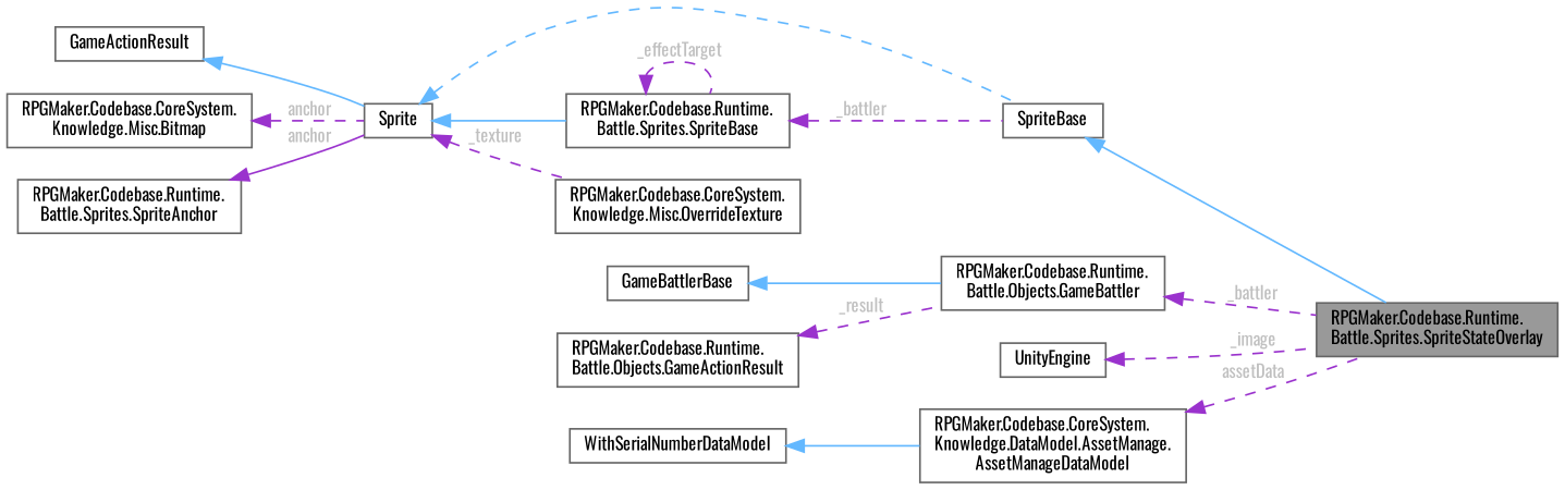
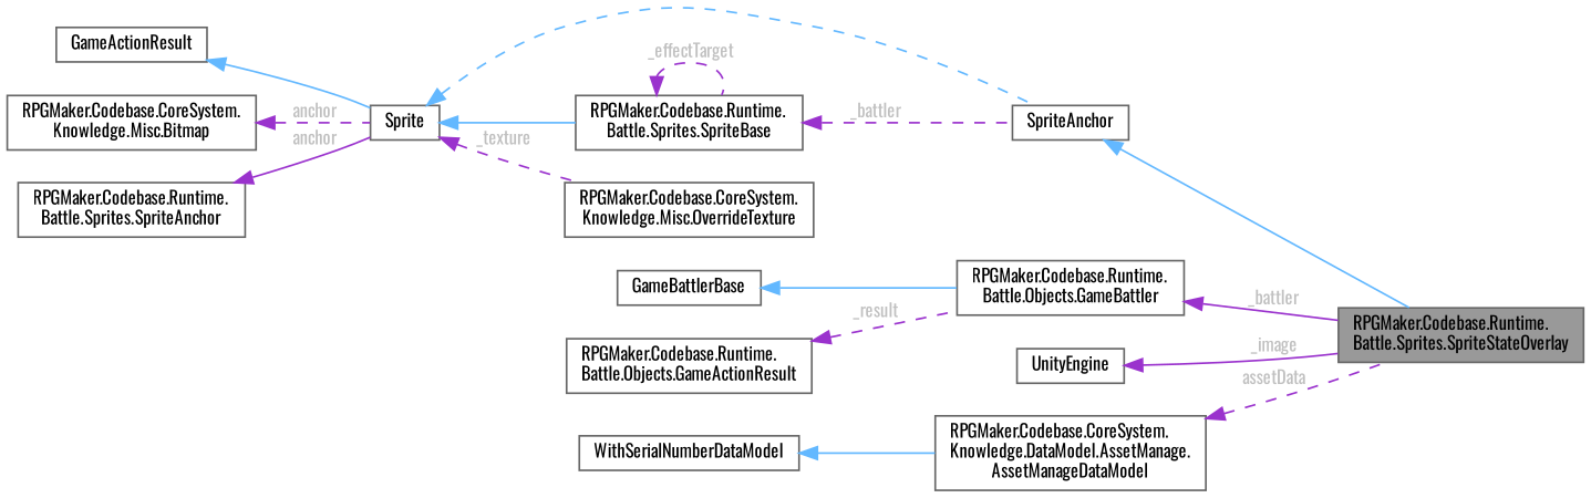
  digraph {
    fontname=Oswald
    rankdir=LR
    node [color=gray40 fillcolor=white fontname=Oswald fontsize=10 shape=box style=filled]
    edge [color=darkorchid3 dir=back fontname=Oswald fontsize=10 labelfontname=Helvetica labelfontsize=10 style=dashed fontcolor=grey]
    n1 [fillcolor=grey60 fontcolor=black height=0.2 label="RPGMaker.Codebase.Runtime.\lBattle.Sprites.SpriteStateOverlay" width=0.4]
-   n2 [height=0.2 label=SpriteBase width=0.4]
+   n2 [height=0.2 label=SpriteAnchor width=0.4]
    n3 [height=0.2 label=Sprite width=0.4]
    n4 [height=0.2 label="RPGMaker.Codebase.Runtime.\lBattle.Sprites.SpriteBase" width=0.4]
    n5 [height=0.2 label="RPGMaker.Codebase.CoreSystem.\lKnowledge.Misc.OverrideTexture" width=0.4]
    n6 [height=0.2 label=GameActionResult width=0.4]
    n7 [height=0.2 label="RPGMaker.Codebase.CoreSystem.\lKnowledge.Misc.Bitmap" width=0.4]
    n8 [height=0.2 label="RPGMaker.Codebase.Runtime.\lBattle.Sprites.SpriteAnchor" width=0.4]
    n9 [height=0.2 label="RPGMaker.Codebase.Runtime.\lBattle.Objects.GameBattler" width=0.4]
    n10 [height=0.2 label=GameBattlerBase width=0.4]
    n11 [height=0.2 label="RPGMaker.Codebase.Runtime.\lBattle.Objects.GameActionResult" width=0.4]
    n12 [height=0.2 label=UnityEngine width=0.4]
    n13 [height=0.2 label="RPGMaker.Codebase.CoreSystem.\lKnowledge.DataModel.AssetManage.\lAssetManageDataModel" width=0.4]
    n14 [height=0.2 label=WithSerialNumberDataModel width=0.4]
    n2 -> n1 [color=steelblue1 style=solid fontcolor=""]
    n3 -> n2 [color=steelblue1 fontcolor=""]
    n3 -> n4 [color=steelblue1 style=solid fontcolor=""]
    n3 -> n5 [label=" _texture"]
    n4 -> n2 [label=" _battler"]
    n4 -> n4 [label=" _effectTarget"]
    n6 -> n3 [color=steelblue1 style=solid fontcolor=""]
    n7 -> n3 [label=" anchor"]
    n8 -> n3 [label=" anchor" style=solid]
-   n9 -> n1 [label=" _battler"]
+   n9 -> n1 [label=" _battler" style=solid]
    n10 -> n9 [color=steelblue1 style=solid fontcolor=""]
    n11 -> n9 [label=" _result"]
-   n12 -> n1 [label=" _image"]
+   n12 -> n1 [label=" _image" style=solid]
    n13 -> n1 [label=" assetData"]
    n14 -> n13 [color=steelblue1 style=solid fontcolor=""]
  }
